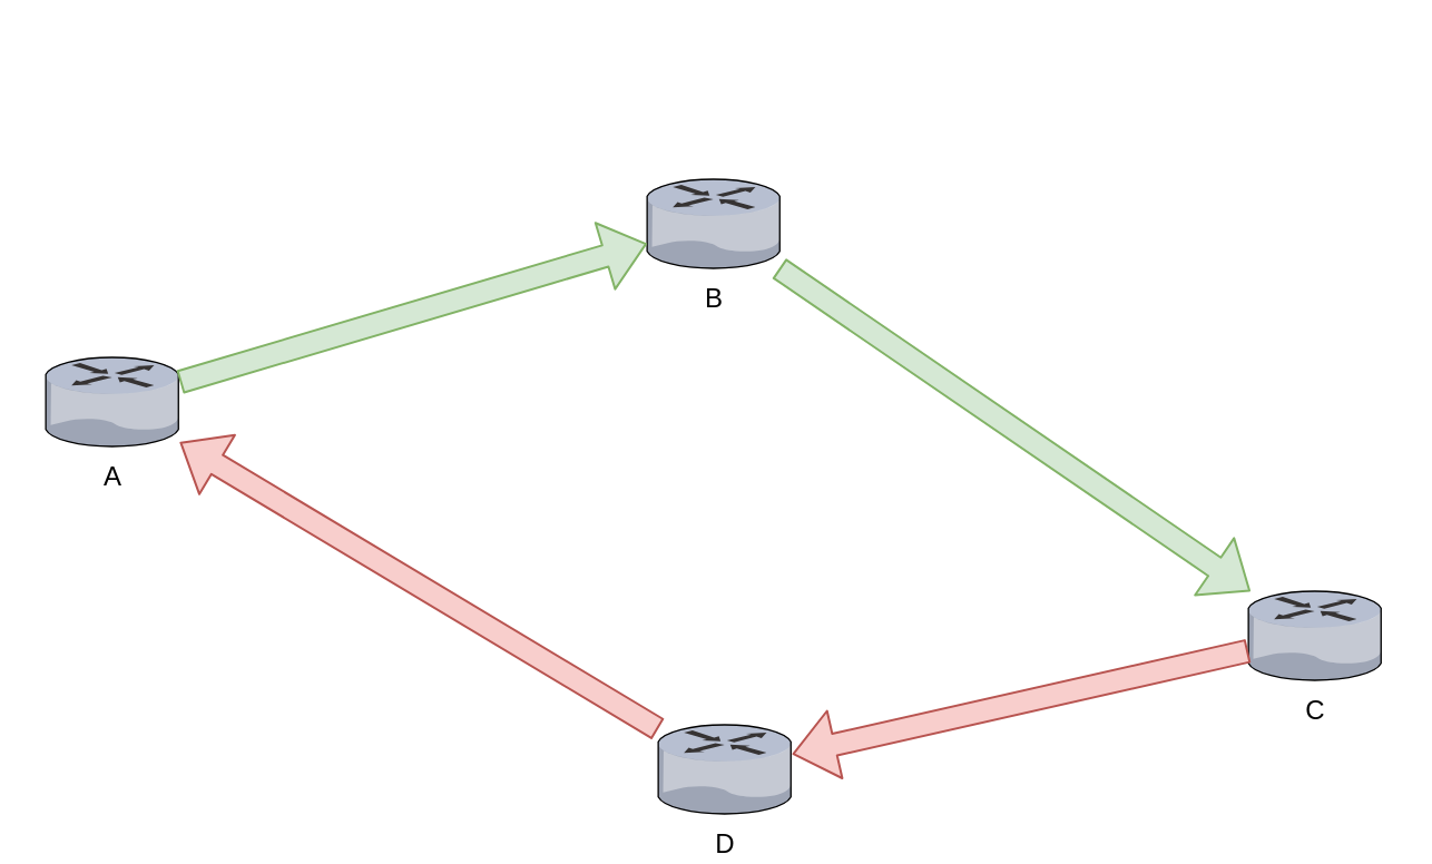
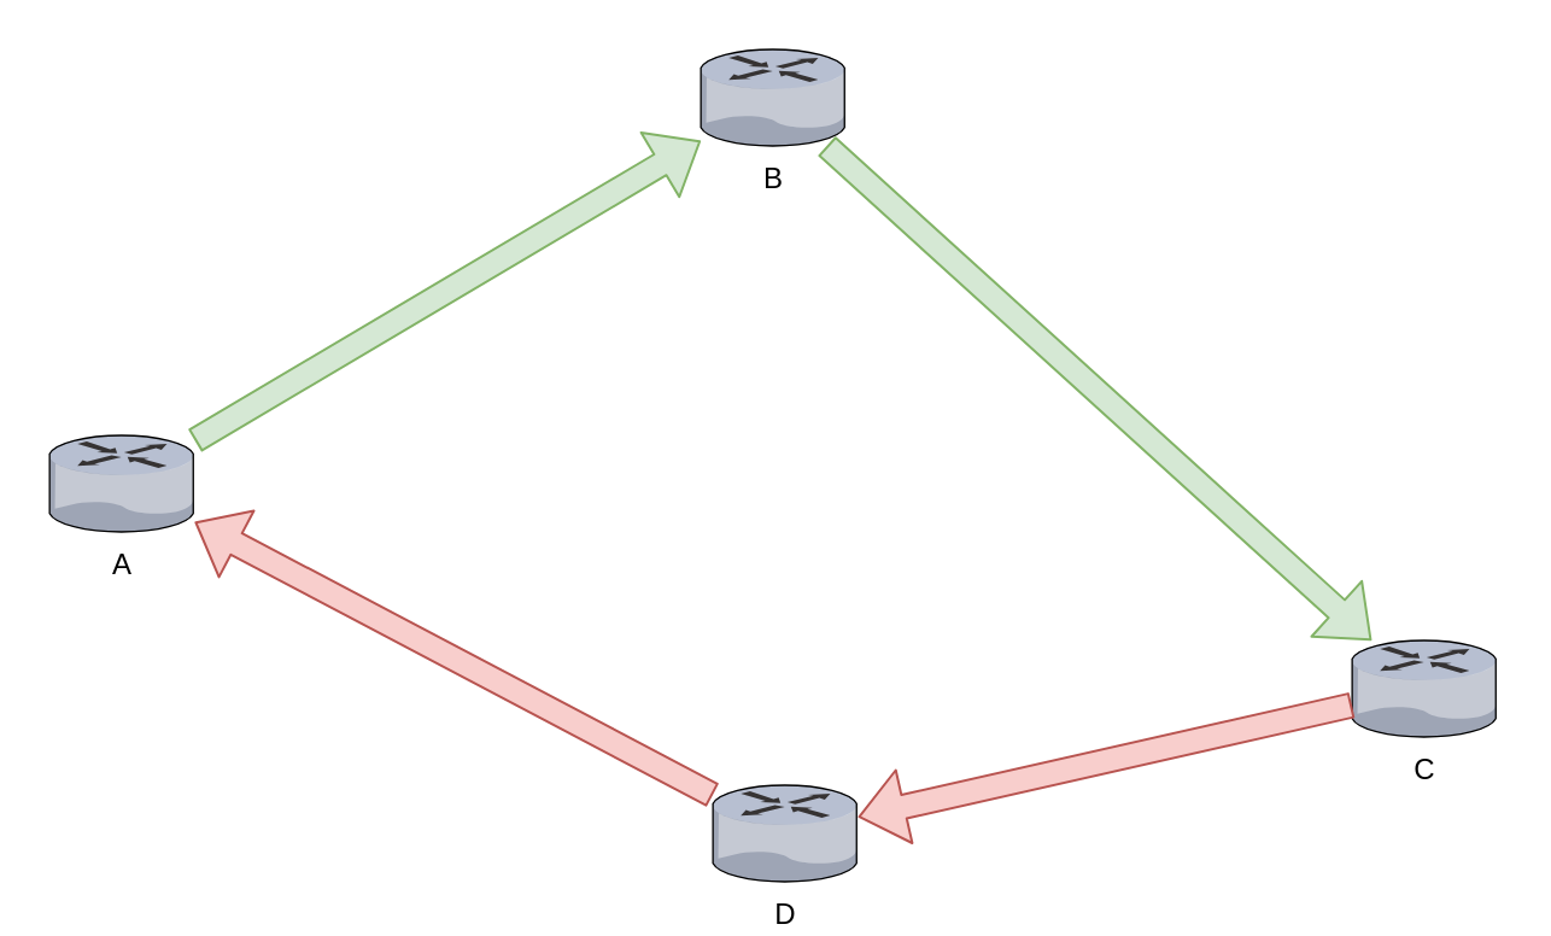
  <mxCell id="0" />
  <mxCell id="1" parent="0" />
- <mxCell id="2" value="A" style="verticalLabelPosition=bottom;aspect=fixed;html=1;verticalAlign=top;strokeColor=none;align=center;outlineConnect=0;shape=mxgraph.citrix.router;" vertex="1" parent="1"><mxGeometry x="20" y="160" width="60.27" height="40" as="geometry" /></mxCell>
- <mxCell id="3" value="B" style="verticalLabelPosition=bottom;aspect=fixed;html=1;verticalAlign=top;strokeColor=none;align=center;outlineConnect=0;shape=mxgraph.citrix.router;" vertex="1" parent="1"><mxGeometry x="290" y="80" width="60.27" height="40" as="geometry" /></mxCell>
+ <mxCell id="2" value="A" style="verticalLabelPosition=bottom;aspect=fixed;html=1;verticalAlign=top;strokeColor=none;align=center;outlineConnect=0;shape=mxgraph.citrix.router;" vertex="1" parent="1"><mxGeometry x="20" y="180" width="60.27" height="40" as="geometry" /></mxCell>
+ <mxCell id="3" value="B" style="verticalLabelPosition=bottom;aspect=fixed;html=1;verticalAlign=top;strokeColor=none;align=center;outlineConnect=0;shape=mxgraph.citrix.router;" vertex="1" parent="1"><mxGeometry x="290" y="20" width="60.27" height="40" as="geometry" /></mxCell>
  <mxCell id="4" value="C" style="verticalLabelPosition=bottom;aspect=fixed;html=1;verticalAlign=top;strokeColor=none;align=center;outlineConnect=0;shape=mxgraph.citrix.router;" vertex="1" parent="1"><mxGeometry x="560" y="265" width="60.27" height="40" as="geometry" /></mxCell>
  <mxCell id="5" value="D" style="verticalLabelPosition=bottom;aspect=fixed;html=1;verticalAlign=top;strokeColor=none;align=center;outlineConnect=0;shape=mxgraph.citrix.router;" vertex="1" parent="1"><mxGeometry x="295" y="325" width="60.27" height="40" as="geometry" /></mxCell>
  <mxCell id="6" value="" style="shape=flexArrow;endArrow=classic;html=1;fillColor=#d5e8d4;strokeColor=#82b366;" edge="1" parent="1" source="2" target="3"><mxGeometry width="50" height="50" relative="1" as="geometry"><mxPoint x="100" y="100" as="sourcePoint" /><mxPoint x="150" y="50" as="targetPoint" /></mxGeometry></mxCell>
  <mxCell id="7" value="" style="shape=flexArrow;endArrow=classic;html=1;fillColor=#d5e8d4;strokeColor=#82b366;" edge="1" parent="1" source="3" target="4"><mxGeometry width="50" height="50" relative="1" as="geometry"><mxPoint x="200" y="167.858" as="sourcePoint" /><mxPoint x="289.73" y="120.002" as="targetPoint" /></mxGeometry></mxCell>
  <mxCell id="8" value="" style="shape=flexArrow;endArrow=classic;html=1;fillColor=#f8cecc;strokeColor=#b85450;" edge="1" parent="1" source="4" target="5"><mxGeometry width="50" height="50" relative="1" as="geometry"><mxPoint x="320" y="136.072" as="sourcePoint" /><mxPoint x="230.27" y="183.928" as="targetPoint" /></mxGeometry></mxCell>
  <mxCell id="9" value="" style="shape=flexArrow;endArrow=classic;html=1;fillColor=#f8cecc;strokeColor=#b85450;" edge="1" parent="1" source="5" target="2"><mxGeometry width="50" height="50" relative="1" as="geometry"><mxPoint x="330" y="146.072" as="sourcePoint" /><mxPoint x="240.27" y="193.928" as="targetPoint" /></mxGeometry></mxCell>
